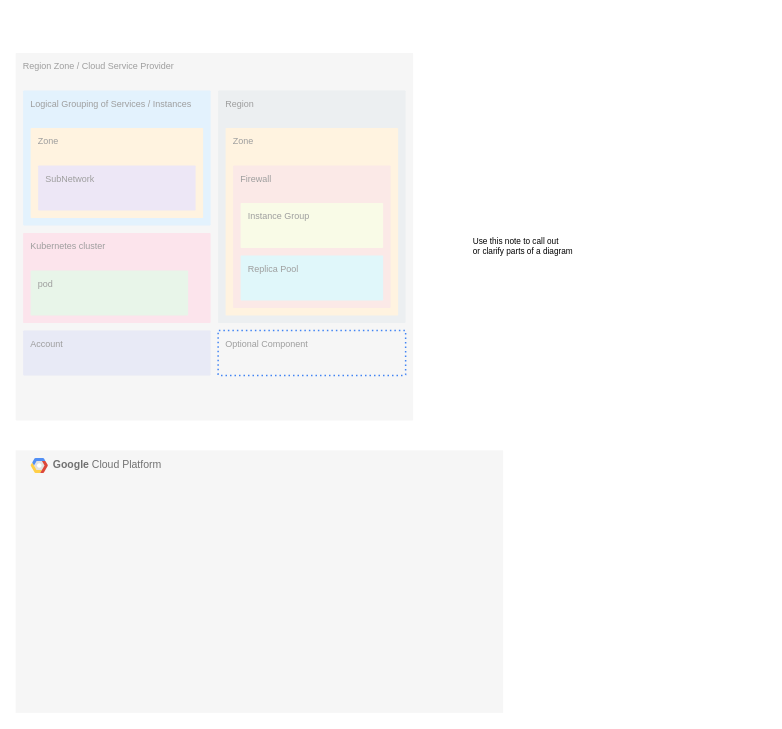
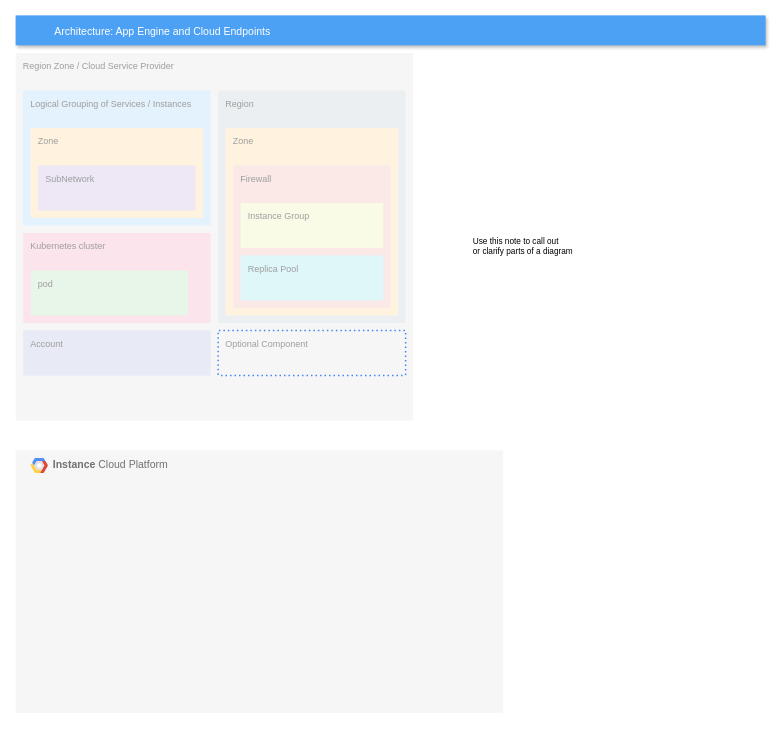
  <mxCell id="0" />
  <mxCell id="1" parent="0" />
  <mxCell id="2" value="Region Zone / Cloud Service Provider" style="sketch=0;points=[[0,0,0],[0.25,0,0],[0.5,0,0],[0.75,0,0],[1,0,0],[1,0.25,0],[1,0.5,0],[1,0.75,0],[1,1,0],[0.75,1,0],[0.5,1,0],[0.25,1,0],[0,1,0],[0,0.75,0],[0,0.5,0],[0,0.25,0]];rounded=1;absoluteArcSize=1;arcSize=2;html=1;strokeColor=none;gradientColor=none;shadow=0;dashed=0;fontSize=12;fontColor=#9E9E9E;align=left;verticalAlign=top;spacing=10;spacingTop=-4;fillColor=#F6F6F6;" vertex="1" parent="1"><mxGeometry x="20" y="70" width="530" height="490" as="geometry" /></mxCell>
  <mxCell id="3" value="Logical Grouping of Services / Instances" style="sketch=0;points=[[0,0,0],[0.25,0,0],[0.5,0,0],[0.75,0,0],[1,0,0],[1,0.25,0],[1,0.5,0],[1,0.75,0],[1,1,0],[0.75,1,0],[0.5,1,0],[0.25,1,0],[0,1,0],[0,0.75,0],[0,0.5,0],[0,0.25,0]];rounded=1;absoluteArcSize=1;arcSize=2;html=1;strokeColor=none;gradientColor=none;shadow=0;dashed=0;fontSize=12;fontColor=#9E9E9E;align=left;verticalAlign=top;spacing=10;spacingTop=-4;fillColor=#E3F2FD;" vertex="1" parent="2"><mxGeometry width="250" height="180" relative="1" as="geometry"><mxPoint x="10" y="50" as="offset" /></mxGeometry></mxCell>
  <mxCell id="4" value="Zone" style="sketch=0;points=[[0,0,0],[0.25,0,0],[0.5,0,0],[0.75,0,0],[1,0,0],[1,0.25,0],[1,0.5,0],[1,0.75,0],[1,1,0],[0.75,1,0],[0.5,1,0],[0.25,1,0],[0,1,0],[0,0.75,0],[0,0.5,0],[0,0.25,0]];rounded=1;absoluteArcSize=1;arcSize=2;html=1;strokeColor=none;gradientColor=none;shadow=0;dashed=0;fontSize=12;fontColor=#9E9E9E;align=left;verticalAlign=top;spacing=10;spacingTop=-4;fillColor=#FFF3E0;" vertex="1" parent="3"><mxGeometry width="230" height="120" relative="1" as="geometry"><mxPoint x="10" y="50" as="offset" /></mxGeometry></mxCell>
  <mxCell id="5" value="SubNetwork" style="sketch=0;points=[[0,0,0],[0.25,0,0],[0.5,0,0],[0.75,0,0],[1,0,0],[1,0.25,0],[1,0.5,0],[1,0.75,0],[1,1,0],[0.75,1,0],[0.5,1,0],[0.25,1,0],[0,1,0],[0,0.75,0],[0,0.5,0],[0,0.25,0]];rounded=1;absoluteArcSize=1;arcSize=2;html=1;strokeColor=none;gradientColor=none;shadow=0;dashed=0;fontSize=12;fontColor=#9E9E9E;align=left;verticalAlign=top;spacing=10;spacingTop=-4;fillColor=#EDE7F6;" vertex="1" parent="4"><mxGeometry width="210" height="60" relative="1" as="geometry"><mxPoint x="10" y="50" as="offset" /></mxGeometry></mxCell>
  <mxCell id="6" value="Kubernetes cluster" style="sketch=0;points=[[0,0,0],[0.25,0,0],[0.5,0,0],[0.75,0,0],[1,0,0],[1,0.25,0],[1,0.5,0],[1,0.75,0],[1,1,0],[0.75,1,0],[0.5,1,0],[0.25,1,0],[0,1,0],[0,0.75,0],[0,0.5,0],[0,0.25,0]];rounded=1;absoluteArcSize=1;arcSize=2;html=1;strokeColor=none;gradientColor=none;shadow=0;dashed=0;fontSize=12;fontColor=#9E9E9E;align=left;verticalAlign=top;spacing=10;spacingTop=-4;fillColor=#FCE4EC;" vertex="1" parent="2"><mxGeometry width="250" height="120" relative="1" as="geometry"><mxPoint x="10" y="240" as="offset" /></mxGeometry></mxCell>
  <mxCell id="7" value="pod" style="sketch=0;points=[[0,0,0],[0.25,0,0],[0.5,0,0],[0.75,0,0],[1,0,0],[1,0.25,0],[1,0.5,0],[1,0.75,0],[1,1,0],[0.75,1,0],[0.5,1,0],[0.25,1,0],[0,1,0],[0,0.75,0],[0,0.5,0],[0,0.25,0]];rounded=1;absoluteArcSize=1;arcSize=2;html=1;strokeColor=none;gradientColor=none;shadow=0;dashed=0;fontSize=12;fontColor=#9E9E9E;align=left;verticalAlign=top;spacing=10;spacingTop=-4;fillColor=#E8F5E9;" vertex="1" parent="6"><mxGeometry width="210" height="60" relative="1" as="geometry"><mxPoint x="10" y="50" as="offset" /></mxGeometry></mxCell>
  <mxCell id="8" value="Account" style="sketch=0;points=[[0,0,0],[0.25,0,0],[0.5,0,0],[0.75,0,0],[1,0,0],[1,0.25,0],[1,0.5,0],[1,0.75,0],[1,1,0],[0.75,1,0],[0.5,1,0],[0.25,1,0],[0,1,0],[0,0.75,0],[0,0.5,0],[0,0.25,0]];rounded=1;absoluteArcSize=1;arcSize=2;html=1;strokeColor=none;gradientColor=none;shadow=0;dashed=0;fontSize=12;fontColor=#9E9E9E;align=left;verticalAlign=top;spacing=10;spacingTop=-4;fillColor=#E8EAF6;" vertex="1" parent="2"><mxGeometry width="250" height="60" relative="1" as="geometry"><mxPoint x="10" y="370" as="offset" /></mxGeometry></mxCell>
  <mxCell id="9" value="Region" style="sketch=0;points=[[0,0,0],[0.25,0,0],[0.5,0,0],[0.75,0,0],[1,0,0],[1,0.25,0],[1,0.5,0],[1,0.75,0],[1,1,0],[0.75,1,0],[0.5,1,0],[0.25,1,0],[0,1,0],[0,0.75,0],[0,0.5,0],[0,0.25,0]];rounded=1;absoluteArcSize=1;arcSize=2;html=1;strokeColor=none;gradientColor=none;shadow=0;dashed=0;fontSize=12;fontColor=#9E9E9E;align=left;verticalAlign=top;spacing=10;spacingTop=-4;fillColor=#ECEFF1;" vertex="1" parent="2"><mxGeometry width="250" height="310" relative="1" as="geometry"><mxPoint x="270" y="50" as="offset" /></mxGeometry></mxCell>
  <mxCell id="10" value="Zone" style="sketch=0;points=[[0,0,0],[0.25,0,0],[0.5,0,0],[0.75,0,0],[1,0,0],[1,0.25,0],[1,0.5,0],[1,0.75,0],[1,1,0],[0.75,1,0],[0.5,1,0],[0.25,1,0],[0,1,0],[0,0.75,0],[0,0.5,0],[0,0.25,0]];rounded=1;absoluteArcSize=1;arcSize=2;html=1;strokeColor=none;gradientColor=none;shadow=0;dashed=0;fontSize=12;fontColor=#9E9E9E;align=left;verticalAlign=top;spacing=10;spacingTop=-4;fillColor=#FFF3E0;" vertex="1" parent="9"><mxGeometry width="230" height="250" relative="1" as="geometry"><mxPoint x="10" y="50" as="offset" /></mxGeometry></mxCell>
  <mxCell id="11" value="Firewall" style="sketch=0;points=[[0,0,0],[0.25,0,0],[0.5,0,0],[0.75,0,0],[1,0,0],[1,0.25,0],[1,0.5,0],[1,0.75,0],[1,1,0],[0.75,1,0],[0.5,1,0],[0.25,1,0],[0,1,0],[0,0.75,0],[0,0.5,0],[0,0.25,0]];rounded=1;absoluteArcSize=1;arcSize=2;html=1;strokeColor=none;gradientColor=none;shadow=0;dashed=0;fontSize=12;fontColor=#9E9E9E;align=left;verticalAlign=top;spacing=10;spacingTop=-4;fillColor=#FBE9E7;" vertex="1" parent="10"><mxGeometry width="210" height="190" relative="1" as="geometry"><mxPoint x="10" y="50" as="offset" /></mxGeometry></mxCell>
  <mxCell id="12" value="Instance Group" style="sketch=0;points=[[0,0,0],[0.25,0,0],[0.5,0,0],[0.75,0,0],[1,0,0],[1,0.25,0],[1,0.5,0],[1,0.75,0],[1,1,0],[0.75,1,0],[0.5,1,0],[0.25,1,0],[0,1,0],[0,0.75,0],[0,0.5,0],[0,0.25,0]];rounded=1;absoluteArcSize=1;arcSize=2;html=1;strokeColor=none;gradientColor=none;shadow=0;dashed=0;fontSize=12;fontColor=#9E9E9E;align=left;verticalAlign=top;spacing=10;spacingTop=-4;fillColor=#F9FBE7;" vertex="1" parent="11"><mxGeometry width="190" height="60" relative="1" as="geometry"><mxPoint x="10" y="50" as="offset" /></mxGeometry></mxCell>
  <mxCell id="13" value="Replica Pool" style="sketch=0;points=[[0,0,0],[0.25,0,0],[0.5,0,0],[0.75,0,0],[1,0,0],[1,0.25,0],[1,0.5,0],[1,0.75,0],[1,1,0],[0.75,1,0],[0.5,1,0],[0.25,1,0],[0,1,0],[0,0.75,0],[0,0.5,0],[0,0.25,0]];rounded=1;absoluteArcSize=1;arcSize=2;html=1;strokeColor=none;gradientColor=none;shadow=0;dashed=0;fontSize=12;fontColor=#9E9E9E;align=left;verticalAlign=top;spacing=10;spacingTop=-4;fillColor=#E0F7FA;" vertex="1" parent="11"><mxGeometry width="190" height="60" relative="1" as="geometry"><mxPoint x="10" y="120" as="offset" /></mxGeometry></mxCell>
  <mxCell id="14" value="Optional Component" style="rounded=1;absoluteArcSize=1;arcSize=2;html=1;strokeColor=none;gradientColor=none;shadow=0;dashed=1;strokeColor=#4284F3;fontSize=12;fontColor=#9E9E9E;align=left;verticalAlign=top;spacing=10;spacingTop=-4;fillColor=none;dashPattern=1 2;strokeWidth=2;" vertex="1" parent="2"><mxGeometry width="250" height="60" relative="1" as="geometry"><mxPoint x="270" y="370" as="offset" /></mxGeometry></mxCell>
- <mxCell id="15" value="&lt;b&gt;Google &lt;/b&gt;Cloud Platform" style="fillColor=#F6F6F6;strokeColor=none;shadow=0;gradientColor=none;fontSize=14;align=left;spacing=10;fontColor=#717171;9E9E9E;verticalAlign=top;spacingTop=-4;fontStyle=0;spacingLeft=40;html=1;" vertex="1" parent="1"><mxGeometry x="20" y="600" width="650" height="350" as="geometry" /></mxCell>
+ <mxCell id="15" value="&lt;b&gt;Instance &lt;/b&gt;Cloud Platform" style="fillColor=#F6F6F6;strokeColor=none;shadow=0;gradientColor=none;fontSize=14;align=left;spacing=10;fontColor=#717171;9E9E9E;verticalAlign=top;spacingTop=-4;fontStyle=0;spacingLeft=40;html=1;" vertex="1" parent="1"><mxGeometry x="20" y="600" width="650" height="350" as="geometry" /></mxCell>
  <mxCell id="16" value="" style="shape=mxgraph.gcp2.google_cloud_platform;fillColor=#F6F6F6;strokeColor=none;shadow=0;gradientColor=none;" vertex="1" parent="15"><mxGeometry width="23" height="20" relative="1" as="geometry"><mxPoint x="20" y="10" as="offset" /></mxGeometry></mxCell>
+ <mxCell id="17" value="Architecture: App Engine and Cloud Endpoints" style="fillColor=#4DA1F5;strokeColor=none;shadow=1;gradientColor=none;fontSize=14;align=left;spacingLeft=50;fontColor=#ffffff;" vertex="1" parent="1"><mxGeometry x="20" y="20" width="1000" height="40" as="geometry" /></mxCell>
  <mxCell id="18" value="Use this note to call out&#10;or clarify parts of a diagram" style="strokeColor=none;shadow=0;gradientColor=none;fontSize=11;align=left;spacing=10;fontColor=#;9E9E9E;verticalAlign=top;spacingTop=100;" vertex="1" parent="1"><mxGeometry x="620" y="200" width="250" height="190" as="geometry" /></mxCell>
